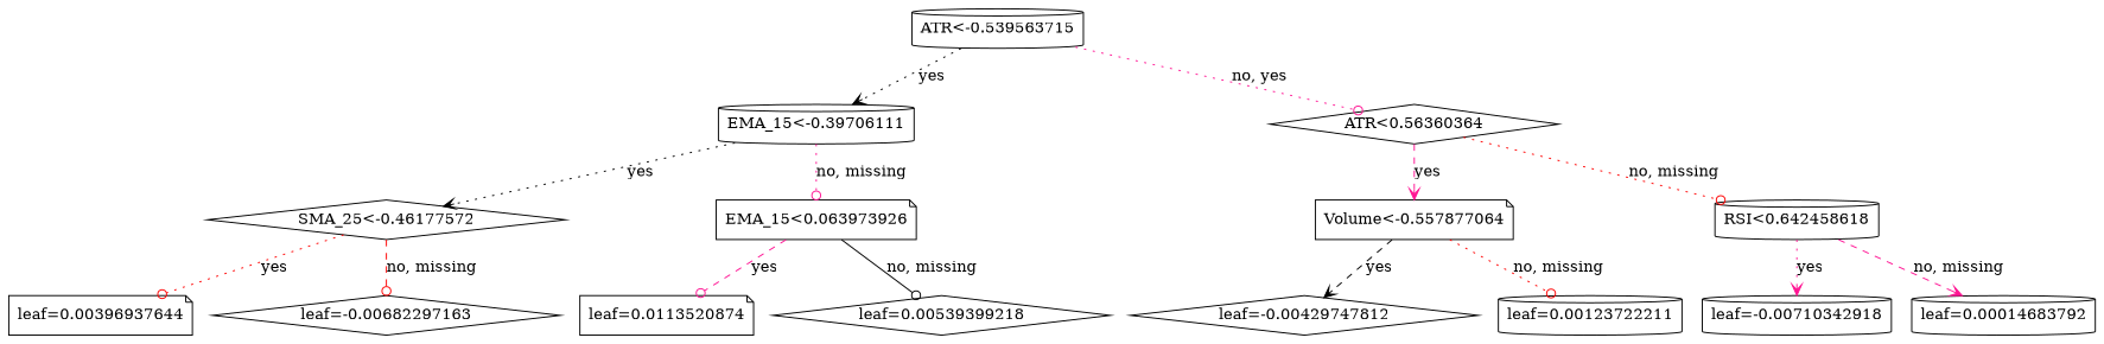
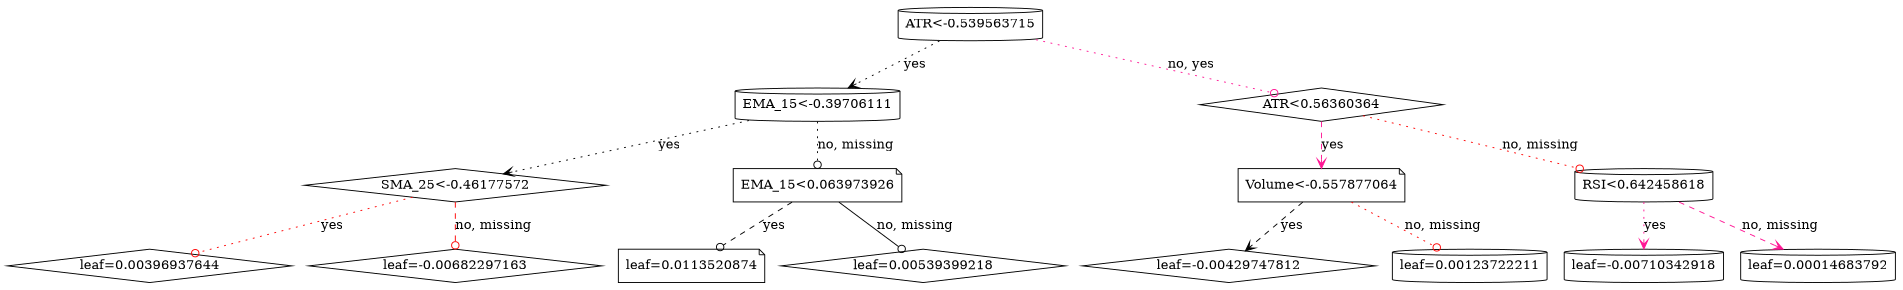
  digraph {
    rankdir=TB
    node [shape=cylinder]
    edge [arrowhead=odot color=deeppink style=dotted]
    n1 [label="ATR<-0.539563715"]
    n2 [label="EMA_15<-0.39706111"]
    n3 [label="ATR<0.56360364" shape=diamond]
    n4 [label="SMA_25<-0.46177572" shape=diamond]
    n5 [label="EMA_15<0.063973926" shape=note]
    n6 [label="Volume<-0.557877064" shape=note]
    n7 [label="RSI<0.642458618"]
-   n8 [label="leaf=0.00396937644" shape=note]
+   n8 [label="leaf=0.00396937644" shape=diamond]
    n9 [label="leaf=-0.00682297163" shape=diamond]
    n10 [label="leaf=0.0113520874" shape=note]
    n11 [label="leaf=0.00539399218" shape=diamond]
    n12 [label="leaf=-0.00429747812" shape=diamond]
    n13 [label="leaf=0.00123722211"]
    n14 [label="leaf=-0.00710342918"]
    n15 [label="leaf=0.00014683792"]
    n1 -> n2 [arrowhead=vee color=black label=yes]
    n1 -> n3 [label="no, yes"]
    n2 -> n4 [arrowhead=vee color=black label=yes]
-   n2 -> n5 [label="no, missing"]
+   n2 -> n5 [color=black label="no, missing"]
    n3 -> n6 [arrowhead=vee label=yes style=dashed]
    n3 -> n7 [color=red label="no, missing"]
    n4 -> n8 [color=red label=yes]
    n4 -> n9 [color=red label="no, missing" style=dashed]
-   n5 -> n10 [label=yes style=dashed]
+   n5 -> n10 [color=black label=yes style=dashed]
    n5 -> n11 [color=black label="no, missing" style=solid]
    n6 -> n12 [arrowhead=vee color=black label=yes style=dashed]
    n6 -> n13 [color=red label="no, missing"]
    n7 -> n14 [arrowhead=vee label=yes]
    n7 -> n15 [arrowhead=vee label="no, missing" style=dashed]
  }
